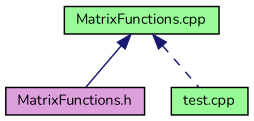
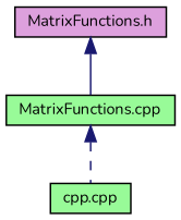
  digraph {
    fontname=Nunito
    node [color=black fillcolor=palegreen fontname=Nunito fontsize=10 shape=record style=filled]
    edge [color=midnightblue dir=back fontname=Nunito fontsize=10 labelfontname=FreeSans labelfontsize=10]
    n1 [fillcolor=plum fontcolor=black height=0.2 label="MatrixFunctions.h" width=0.4]
    n2 [height=0.2 label="MatrixFunctions.cpp" width=0.4]
-   n3 [height=0.2 label="test.cpp" width=0.4]
-   n2 -> n1 [style=solid]
+   n3 [height=0.2 label="cpp.cpp" width=0.4]
+   n1 -> n2 [style=solid]
    n2 -> n3 [style=dashed]
  }
